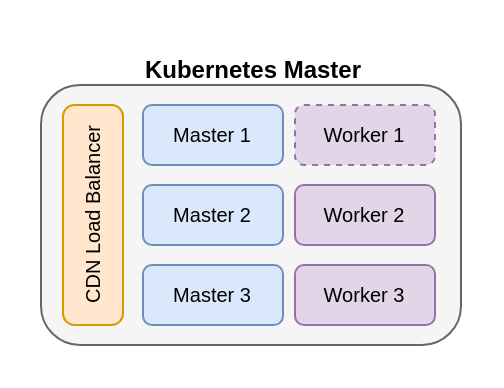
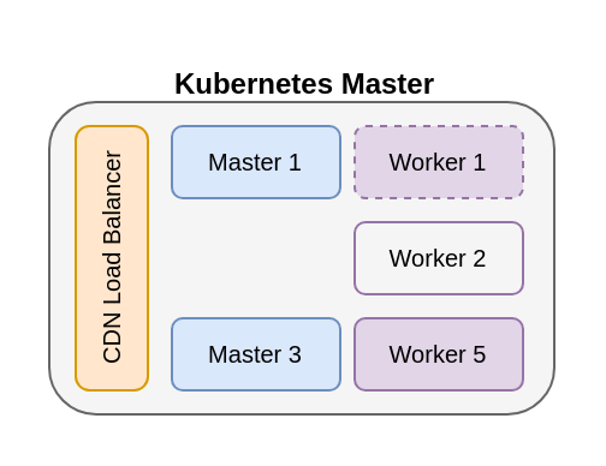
  <mxCell id="0" />
  <mxCell id="1" parent="0" />
  <mxCell id="2" value="" style="rounded=1;whiteSpace=wrap;html=1;fillColor=#f5f5f5;fontColor=#333333;strokeColor=#666666;" vertex="1" parent="1"><mxGeometry x="20" y="42" width="210" height="130" as="geometry" /></mxCell>
  <mxCell id="3" value="Master 1" style="rounded=1;whiteSpace=wrap;html=1;fillColor=#dae8fc;strokeColor=#6c8ebf;fontSize=10;" vertex="1" parent="1"><mxGeometry x="71" y="52" width="70" height="30" as="geometry" /></mxCell>
- <mxCell id="4" value="Master 2" style="rounded=1;whiteSpace=wrap;html=1;fillColor=#dae8fc;strokeColor=#6c8ebf;fontSize=10;" vertex="1" parent="1"><mxGeometry x="71" y="92" width="70" height="30" as="geometry" /></mxCell>
  <mxCell id="5" value="Master 3" style="rounded=1;whiteSpace=wrap;html=1;fillColor=#dae8fc;strokeColor=#6c8ebf;fontSize=10;" vertex="1" parent="1"><mxGeometry x="71" y="132" width="70" height="30" as="geometry" /></mxCell>
  <mxCell id="6" value="&lt;font style=&quot;font-size: 10px;&quot;&gt;CDN Load Balancer&lt;/font&gt;" style="rounded=1;whiteSpace=wrap;html=1;arcSize=19;spacing=10;horizontal=0;fillColor=#ffe6cc;strokeColor=#d79b00;fontSize=10;" vertex="1" parent="1"><mxGeometry x="31" y="52" width="30" height="110" as="geometry" /></mxCell>
  <mxCell id="7" value="Worker 1" style="rounded=1;whiteSpace=wrap;html=1;fillColor=#e1d5e7;strokeColor=#9673a6;fontSize=10;dashed=1;" vertex="1" parent="1"><mxGeometry x="147" y="52" width="70" height="30" as="geometry" /></mxCell>
- <mxCell id="8" value="Worker 2" style="rounded=1;whiteSpace=wrap;html=1;fillColor=#e1d5e7;strokeColor=#9673a6;fontSize=10;" vertex="1" parent="1"><mxGeometry x="147" y="92" width="70" height="30" as="geometry" /></mxCell>
- <mxCell id="9" value="Worker 3" style="rounded=1;whiteSpace=wrap;html=1;fillColor=#e1d5e7;strokeColor=#9673a6;fontSize=10;" vertex="1" parent="1"><mxGeometry x="147" y="132" width="70" height="30" as="geometry" /></mxCell>
+ <mxCell id="8" value="Worker 2" style="rounded=1;whiteSpace=wrap;html=1;fillColor=#f5f5f5;strokeColor=#9673a6;fontSize=10;" vertex="1" parent="1"><mxGeometry x="147" y="92" width="70" height="30" as="geometry" /></mxCell>
+ <mxCell id="9" value="Worker 5" style="rounded=1;whiteSpace=wrap;html=1;fillColor=#e1d5e7;strokeColor=#9673a6;fontSize=10;" vertex="1" parent="1"><mxGeometry x="147" y="132" width="70" height="30" as="geometry" /></mxCell>
  <mxCell id="10" value="&lt;b&gt;Kubernetes Master&lt;/b&gt;" style="text;html=1;align=center;verticalAlign=middle;resizable=0;points=[];autosize=1;strokeColor=none;fillColor=none;" vertex="1" parent="1"><mxGeometry x="61" y="20" width="130" height="30" as="geometry" /></mxCell>
